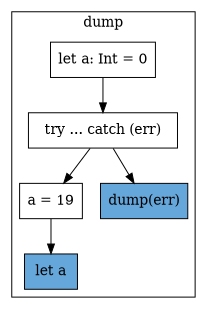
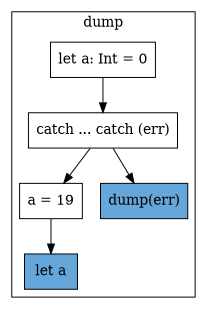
  digraph {
    node [shape=box]
    n1 [label="let a: Int = 0"]
-   n2 [label="try ... catch (err)"]
+   n2 [label="catch ... catch (err)"]
    n3 [label="a = 19"]
    n4 [fillcolor="#66A7DB" label="dump(err)" style=filled]
    n5 [fillcolor="#66A7DB" label="let a" style=filled]
    subgraph cluster_1 {
      label=dump
      n1
      n2
      n3
      n4
      n5
    }
    n1 -> n2
    n2 -> n3
    n2 -> n4
    n3 -> n5
  }
